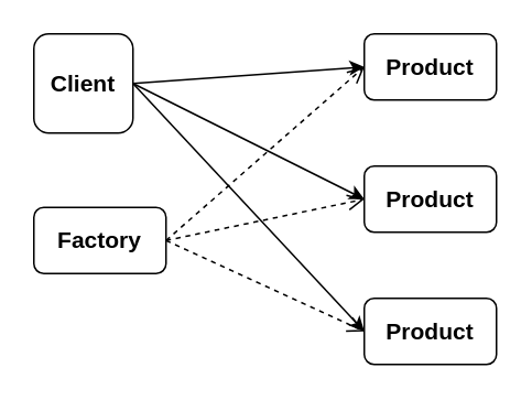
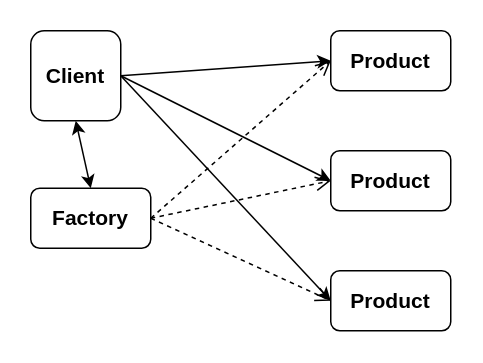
  <mxCell id="0" />
  <mxCell id="1" parent="0" />
  <mxCell id="2" value="&lt;font style=&quot;font-size: 14px&quot;&gt;&lt;b&gt;Client&lt;/b&gt;&lt;/font&gt;" style="rounded=1;whiteSpace=wrap;html=1;" vertex="1" parent="1"><mxGeometry x="20" y="20" width="60" height="60" as="geometry" /></mxCell>
  <mxCell id="3" value="&lt;font style=&quot;font-size: 14px&quot;&gt;&lt;b&gt;Factory&lt;/b&gt;&lt;/font&gt;" style="rounded=1;whiteSpace=wrap;html=1;" vertex="1" parent="1"><mxGeometry x="20" y="125" width="80" height="40" as="geometry" /></mxCell>
  <mxCell id="4" value="&lt;b style=&quot;font-size: 14px&quot;&gt;Product&lt;/b&gt;" style="rounded=1;whiteSpace=wrap;html=1;" vertex="1" parent="1"><mxGeometry x="220" y="180" width="80" height="40" as="geometry" /></mxCell>
  <mxCell id="5" value="&lt;b style=&quot;font-size: 14px&quot;&gt;Product&lt;/b&gt;" style="rounded=1;whiteSpace=wrap;html=1;" vertex="1" parent="1"><mxGeometry x="220" y="100" width="80" height="40" as="geometry" /></mxCell>
  <mxCell id="6" value="&lt;font style=&quot;font-size: 14px&quot;&gt;&lt;b&gt;Product&lt;/b&gt;&lt;/font&gt;" style="rounded=1;whiteSpace=wrap;html=1;" vertex="1" parent="1"><mxGeometry x="220" y="20" width="80" height="40" as="geometry" /></mxCell>
+ <mxCell id="7" value="" style="endArrow=classic;startArrow=classic;html=1;entryX=0.5;entryY=1;entryDx=0;entryDy=0;exitX=0.5;exitY=0;exitDx=0;exitDy=0;" edge="1" parent="1" source="3" target="2"><mxGeometry width="50" height="50" relative="1" as="geometry"><mxPoint x="40" y="140" as="sourcePoint" /><mxPoint x="90" y="90" as="targetPoint" /></mxGeometry></mxCell>
  <mxCell id="8" value="" style="endArrow=classic;html=1;entryX=0;entryY=0.5;entryDx=0;entryDy=0;exitX=1;exitY=0.5;exitDx=0;exitDy=0;" edge="1" parent="1" source="2" target="6"><mxGeometry width="50" height="50" relative="1" as="geometry"><mxPoint x="130" y="90" as="sourcePoint" /><mxPoint x="180" y="40" as="targetPoint" /></mxGeometry></mxCell>
  <mxCell id="9" value="" style="endArrow=classic;html=1;entryX=0;entryY=0.5;entryDx=0;entryDy=0;exitX=1;exitY=0.5;exitDx=0;exitDy=0;" edge="1" parent="1" source="2" target="5"><mxGeometry width="50" height="50" relative="1" as="geometry"><mxPoint x="120" y="20" as="sourcePoint" /><mxPoint x="230" y="50" as="targetPoint" /></mxGeometry></mxCell>
  <mxCell id="10" value="" style="endArrow=classic;html=1;entryX=0;entryY=0.5;entryDx=0;entryDy=0;exitX=1;exitY=0.5;exitDx=0;exitDy=0;" edge="1" parent="1" source="2" target="4"><mxGeometry width="50" height="50" relative="1" as="geometry"><mxPoint x="120" y="60" as="sourcePoint" /><mxPoint x="240" y="60" as="targetPoint" /></mxGeometry></mxCell>
  <mxCell id="11" value="" style="html=1;verticalAlign=bottom;endArrow=open;dashed=1;endSize=8;exitX=1;exitY=0.5;exitDx=0;exitDy=0;entryX=0;entryY=0.5;entryDx=0;entryDy=0;" edge="1" parent="1" source="3" target="6"><mxGeometry relative="1" as="geometry"><mxPoint x="480" y="90" as="sourcePoint" /><mxPoint x="400" y="90" as="targetPoint" /></mxGeometry></mxCell>
  <mxCell id="12" value="" style="html=1;verticalAlign=bottom;endArrow=open;dashed=1;endSize=8;exitX=1;exitY=0.5;exitDx=0;exitDy=0;entryX=0;entryY=0.5;entryDx=0;entryDy=0;" edge="1" parent="1" source="3" target="5"><mxGeometry relative="1" as="geometry"><mxPoint x="240" y="320" as="sourcePoint" /><mxPoint x="160" y="320" as="targetPoint" /></mxGeometry></mxCell>
  <mxCell id="13" value="" style="html=1;verticalAlign=bottom;endArrow=open;dashed=1;endSize=8;exitX=1;exitY=0.5;exitDx=0;exitDy=0;entryX=0;entryY=0.5;entryDx=0;entryDy=0;" edge="1" parent="1" source="3" target="4"><mxGeometry relative="1" as="geometry"><mxPoint x="250" y="330" as="sourcePoint" /><mxPoint x="170" y="330" as="targetPoint" /></mxGeometry></mxCell>
